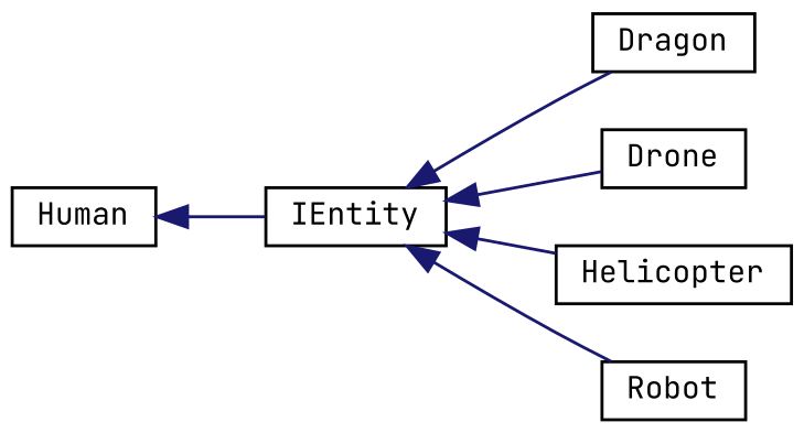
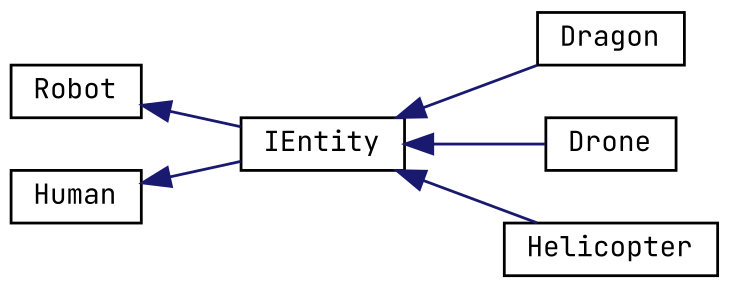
  digraph {
    fontname="JetBrains Mono"
    rankdir=LR
    node [color=black fillcolor=white fontname="JetBrains Mono" fontsize=10 shape=record style=filled]
    edge [color=midnightblue dir=back fontname="JetBrains Mono" fontsize=10 labelfontname=Helvetica labelfontsize=10 style=solid]
    n1 [height=0.2 label=IEntity width=0.4]
    n2 [height=0.2 label=Dragon width=0.4]
    n3 [height=0.2 label=Drone width=0.4]
    n4 [height=0.2 label=Helicopter width=0.4]
    n5 [height=0.2 label=Robot width=0.4]
    n6 [height=0.2 label=Human width=0.4]
    n1 -> n2
    n1 -> n3
    n1 -> n4
-   n1 -> n5
+   n5 -> n1
    n6 -> n1
  }
